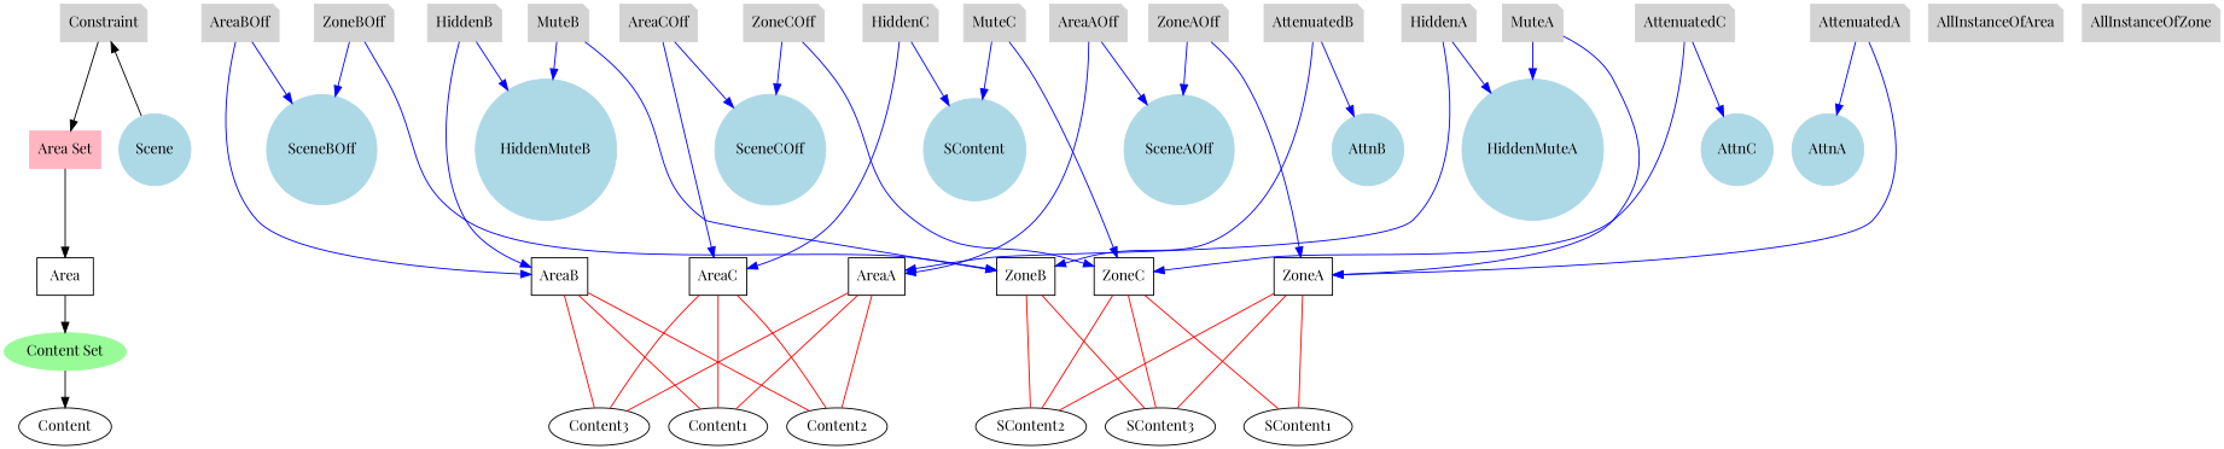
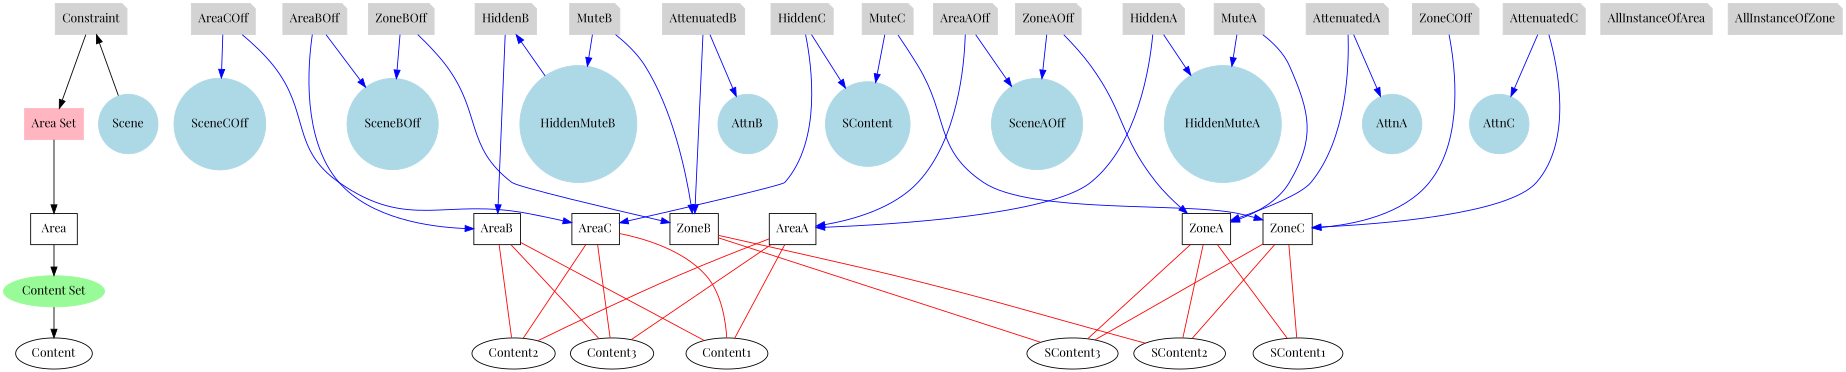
  digraph {
    clusterrank=global
    fontname="Playfair Display"
    rankdir=TB
    node [fontname="Playfair Display" shape=note color=lightgrey style=filled]
    edge [fontname="Playfair Display" color=blue]
    Area [shape=box color="" style=""]
    n2 [label=AreaA shape=box color="" style=""]
    n3 [label=AreaB shape=box color="" style=""]
    n4 [label=AreaC shape=box color="" style=""]
    n5 [label=ZoneA shape=box color="" style=""]
    n6 [label=ZoneB shape=box color="" style=""]
    n7 [label=ZoneC shape=box color="" style=""]
    Content [shape=ellipse color="" style=""]
    n9 [label=Content1 shape=ellipse color="" style=""]
    n10 [label=Content2 shape=ellipse color="" style=""]
    n11 [label=Content3 shape=ellipse color="" style=""]
    n12 [label=SContent1 shape=ellipse color="" style=""]
    n13 [label=SContent2 shape=ellipse color="" style=""]
    n14 [label=SContent3 shape=ellipse color="" style=""]
    Constraint
    n16 [label=AllInstanceOfArea]
    n17 [label=AllInstanceOfZone]
    n18 [label=AreaAOff]
    n19 [label=AreaBOff]
    n20 [label=AreaCOff]
    n21 [label=ZoneAOff]
    n22 [label=ZoneBOff]
    n23 [label=ZoneCOff]
    n24 [label=HiddenA]
    n25 [label=HiddenB]
    n26 [label=HiddenC]
    n27 [label=MuteA]
    n28 [label=MuteB]
    n29 [label=MuteC]
    n30 [label=AttenuatedA]
    n31 [label=AttenuatedB]
    n32 [label=AttenuatedC]
    "Area Set" [color=lightpink shape=box]
    "Content Set" [color=palegreen shape=ellipse]
    Scene [color=lightblue shape=circle]
    n36 [color=lightblue label=SceneAOff shape=circle]
    n37 [color=lightblue label=SceneBOff shape=circle]
    n38 [color=lightblue label=SceneCOff shape=circle]
    n39 [color=lightblue label=HiddenMuteA shape=circle]
    n40 [color=lightblue label=HiddenMuteB shape=circle]
    n41 [color=lightblue label=SContent shape=circle]
    n42 [color=lightblue label=AttnA shape=circle]
    n43 [color=lightblue label=AttnB shape=circle]
    n44 [color=lightblue label=AttnC shape=circle]
    subgraph sub_1 {
      rank=same
      Area
      n2
      n3
      n4
      n5
      n6
      n7
    }
    subgraph sub_2 {
      rank=same
      Content
      n9
      n10
      n11
      n12
      n13
      n14
    }
    subgraph sub_3 {
      rank=same
      Constraint
      n16
      n17
      n18
      n19
      n20
      n21
      n22
      n23
      n24
      n25
      n26
      n27
      n28
      n29
      n30
      n31
      n32
    }
    subgraph sub_4 {
      rank=same
      Constraint
    }
    subgraph sub_5 {
      rank=same
      Constraint
    }
    subgraph sub_6 {
      "Area Set"
    }
    subgraph sub_7 {
      "Content Set"
    }
    subgraph sub_8 {
      rank=same
      Scene
      n36
      n37
      n38
      n39
      n40
      n41
      n42
      n43
      n44
    }
    Area -> "Content Set" [color=""]
    n2 -> n9 [color=red dir=none]
    n2 -> n10 [color=red dir=none]
    n2 -> n11 [color=red dir=none]
    n3 -> n9 [color=red dir=none]
    n3 -> n10 [color=red dir=none]
    n3 -> n11 [color=red dir=none]
    n4 -> n9 [color=red dir=none]
    n4 -> n10 [color=red dir=none]
    n4 -> n11 [color=red dir=none]
    n5 -> n12 [color=red dir=none]
    n5 -> n13 [color=red dir=none]
    n5 -> n14 [color=red dir=none]
    n6 -> n13 [color=red dir=none]
    n6 -> n14 [color=red dir=none]
    n7 -> n12 [color=red dir=none]
    n7 -> n13 [color=red dir=none]
    n7 -> n14 [color=red dir=none]
    Constraint -> "Area Set" [color=""]
    n18 -> n2
    n18 -> n36
    n19 -> n3
    n19 -> n37
    n20 -> n4
    n20 -> n38
    n21 -> n5
    n21 -> n36
    n22 -> n6
    n22 -> n37
    n23 -> n7
-   n23 -> n38
    n24 -> n2
    n24 -> n39
    n25 -> n3
-   n25 -> n40
+   n40 -> n25
    n26 -> n4
    n26 -> n41
    n27 -> n5
    n27 -> n39
    n28 -> n6
    n28 -> n40
    n29 -> n7
    n29 -> n41
    n30 -> n5
    n30 -> n42
    n31 -> n6
    n31 -> n43
    n32 -> n7
    n32 -> n44
    "Area Set" -> Area [color=""]
    "Content Set" -> Content [color=""]
    Scene -> Constraint [color=""]
  }
